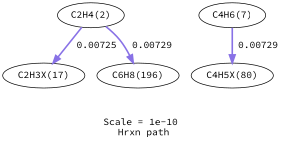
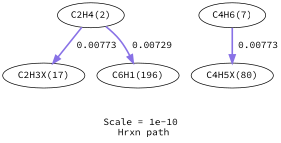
  digraph {
    fontname="Source Code Pro"
    label="Scale = 1e-10\l Hrxn path"
    node [fontname="Source Code Pro"]
    edge [arrowsize=1.14 color="0.7, 0.507, 0.9" fontname="Source Code Pro" style="setlinewidth(2.28)"]
    n1 [label="C2H4(2)"]
    n2 [label="C2H3X(17)"]
-   n3 [label="C6H8(196)"]
+   n3 [label="C6H1(196)"]
    n4 [label="C4H6(7)"]
    n5 [label="C4H5X(80)"]
-   n1 -> n2 [label=" 0.00725"]
+   n1 -> n2 [label=" 0.00773"]
    n1 -> n3 [label=" 0.00729"]
-   n4 -> n5 [arrowsize=1.16 color="0.7, 0.508, 0.9" label=" 0.00729" style="setlinewidth(2.33)"]
+   n4 -> n5 [arrowsize=1.16 color="0.7, 0.508, 0.9" label=" 0.00773" style="setlinewidth(2.33)"]
  }
